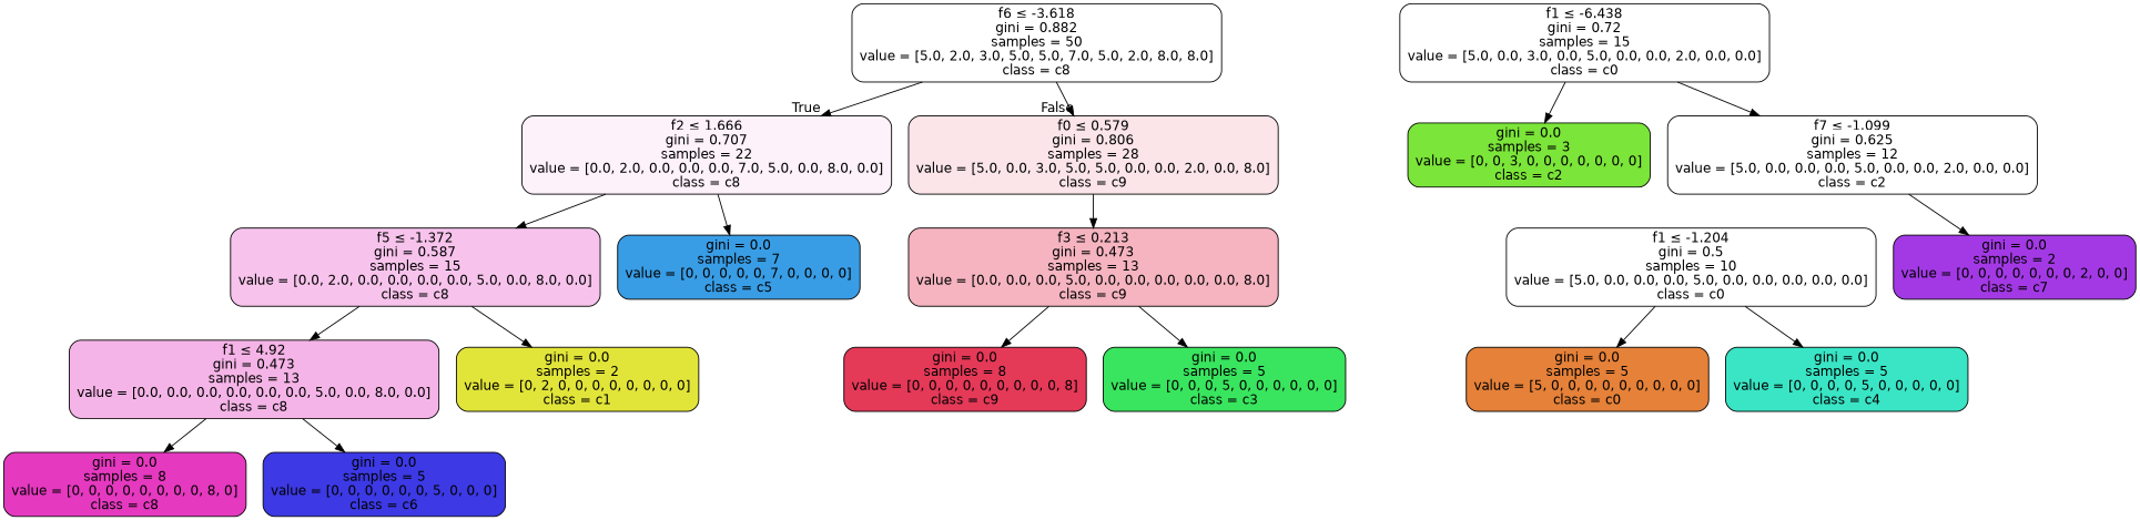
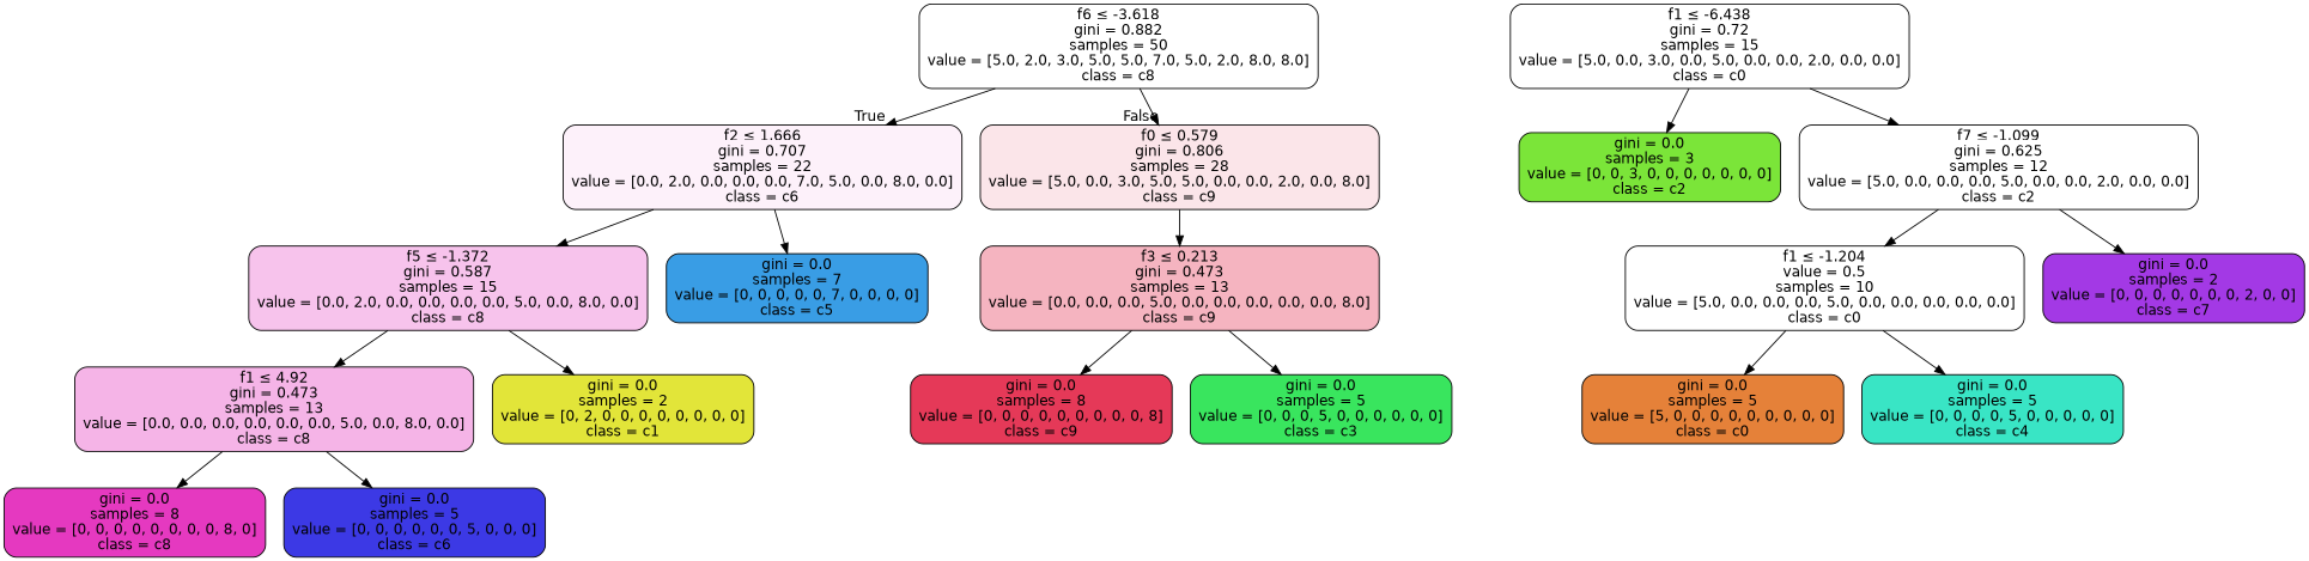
  digraph {
    fontname="DejaVu Sans"
    node [color=black fillcolor="#e5813900" fontname="DejaVu Sans" shape=box style="filled, rounded"]
    edge [fontname="DejaVu Sans"]
    n1 [fillcolor="#e539c000" label=<f6 &le; -3.618<br/>gini = 0.882<br/>samples = 50<br/>value = [5.0, 2.0, 3.0, 5.0, 5.0, 7.0, 5.0, 2.0, 8.0, 8.0]<br/>class = c8>]
-   n2 [fillcolor="#e539c011" label=<f2 &le; 1.666<br/>gini = 0.707<br/>samples = 22<br/>value = [0.0, 2.0, 0.0, 0.0, 0.0, 7.0, 5.0, 0.0, 8.0, 0.0]<br/>class = c8>]
+   n2 [fillcolor="#e539c011" label=<f2 &le; 1.666<br/>gini = 0.707<br/>samples = 22<br/>value = [0.0, 2.0, 0.0, 0.0, 0.0, 7.0, 5.0, 0.0, 8.0, 0.0]<br/>class = c6>]
    n3 [fillcolor="#e5395821" label=<f0 &le; 0.579<br/>gini = 0.806<br/>samples = 28<br/>value = [5.0, 0.0, 3.0, 5.0, 5.0, 0.0, 0.0, 2.0, 0.0, 8.0]<br/>class = c9>]
    n4 [fillcolor="#e539c04d" label=<f5 &le; -1.372<br/>gini = 0.587<br/>samples = 15<br/>value = [0.0, 2.0, 0.0, 0.0, 0.0, 0.0, 5.0, 0.0, 8.0, 0.0]<br/>class = c8>]
    n5 [fillcolor="#399de5ff" label=<gini = 0.0<br/>samples = 7<br/>value = [0, 0, 0, 0, 0, 7, 0, 0, 0, 0]<br/>class = c5>]
    n6 [fillcolor="#e5395860" label=<f3 &le; 0.213<br/>gini = 0.473<br/>samples = 13<br/>value = [0.0, 0.0, 0.0, 5.0, 0.0, 0.0, 0.0, 0.0, 0.0, 8.0]<br/>class = c9>]
    n7 [fillcolor="#e539c060" label=<f1 &le; 4.92<br/>gini = 0.473<br/>samples = 13<br/>value = [0.0, 0.0, 0.0, 0.0, 0.0, 0.0, 5.0, 0.0, 8.0, 0.0]<br/>class = c8>]
    n8 [fillcolor="#e2e539ff" label=<gini = 0.0<br/>samples = 2<br/>value = [0, 2, 0, 0, 0, 0, 0, 0, 0, 0]<br/>class = c1>]
    n9 [fillcolor="#e539c0ff" label=<gini = 0.0<br/>samples = 8<br/>value = [0, 0, 0, 0, 0, 0, 0, 0, 8, 0]<br/>class = c8>]
    n10 [fillcolor="#3c39e5ff" label=<gini = 0.0<br/>samples = 5<br/>value = [0, 0, 0, 0, 0, 0, 5, 0, 0, 0]<br/>class = c6>]
    n11 [label=<f1 &le; -6.438<br/>gini = 0.72<br/>samples = 15<br/>value = [5.0, 0.0, 3.0, 0.0, 5.0, 0.0, 0.0, 2.0, 0.0, 0.0]<br/>class = c0>]
    n12 [fillcolor="#7be539ff" label=<gini = 0.0<br/>samples = 3<br/>value = [0, 0, 3, 0, 0, 0, 0, 0, 0, 0]<br/>class = c2>]
    n13 [label=<f7 &le; -1.099<br/>gini = 0.625<br/>samples = 12<br/>value = [5.0, 0.0, 0.0, 0.0, 5.0, 0.0, 0.0, 2.0, 0.0, 0.0]<br/>class = c2>]
    n14 [fillcolor="#e53958ff" label=<gini = 0.0<br/>samples = 8<br/>value = [0, 0, 0, 0, 0, 0, 0, 0, 0, 8]<br/>class = c9>]
    n15 [fillcolor="#39e55eff" label=<gini = 0.0<br/>samples = 5<br/>value = [0, 0, 0, 5, 0, 0, 0, 0, 0, 0]<br/>class = c3>]
-   n16 [label=<f1 &le; -1.204<br/>gini = 0.5<br/>samples = 10<br/>value = [5.0, 0.0, 0.0, 0.0, 5.0, 0.0, 0.0, 0.0, 0.0, 0.0]<br/>class = c0>]
+   n16 [label=<f1 &le; -1.204<br/>value = 0.5<br/>samples = 10<br/>value = [5.0, 0.0, 0.0, 0.0, 5.0, 0.0, 0.0, 0.0, 0.0, 0.0]<br/>class = c0>]
    n17 [fillcolor="#a339e5ff" label=<gini = 0.0<br/>samples = 2<br/>value = [0, 0, 0, 0, 0, 0, 0, 2, 0, 0]<br/>class = c7>]
    n18 [fillcolor="#e58139ff" label=<gini = 0.0<br/>samples = 5<br/>value = [5, 0, 0, 0, 0, 0, 0, 0, 0, 0]<br/>class = c0>]
    n19 [fillcolor="#39e5c5ff" label=<gini = 0.0<br/>samples = 5<br/>value = [0, 0, 0, 0, 5, 0, 0, 0, 0, 0]<br/>class = c4>]
    n1 -> n2 [headlabel=True labelangle=45 labeldistance=2.5]
    n1 -> n3 [headlabel=False labelangle=-45 labeldistance=2.5]
    n2 -> n4
    n2 -> n5
    n3 -> n6
    n4 -> n7
    n4 -> n8
    n6 -> n14
    n6 -> n15
    n7 -> n9
    n7 -> n10
    n11 -> n12
    n11 -> n13
+   n13 -> n16
    n13 -> n17
    n16 -> n18
    n16 -> n19
  }
